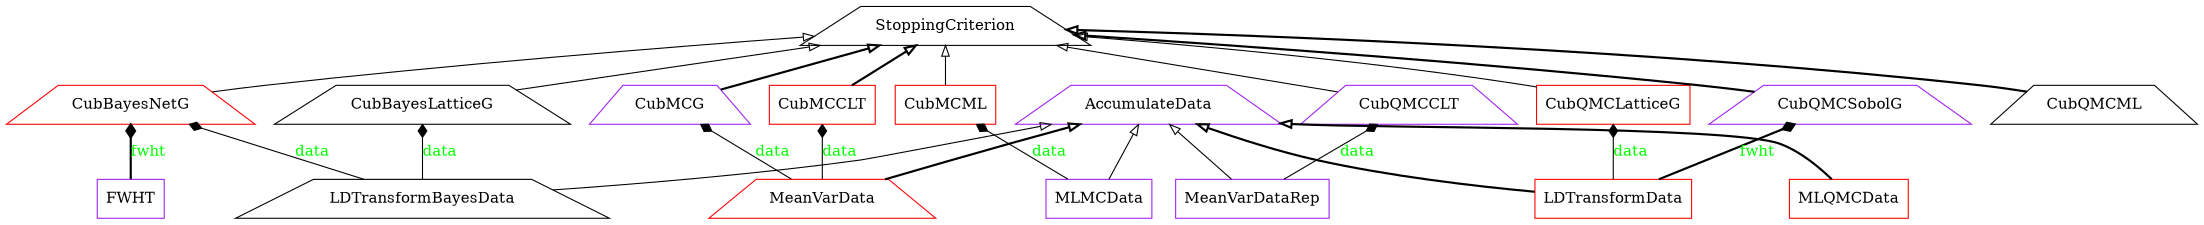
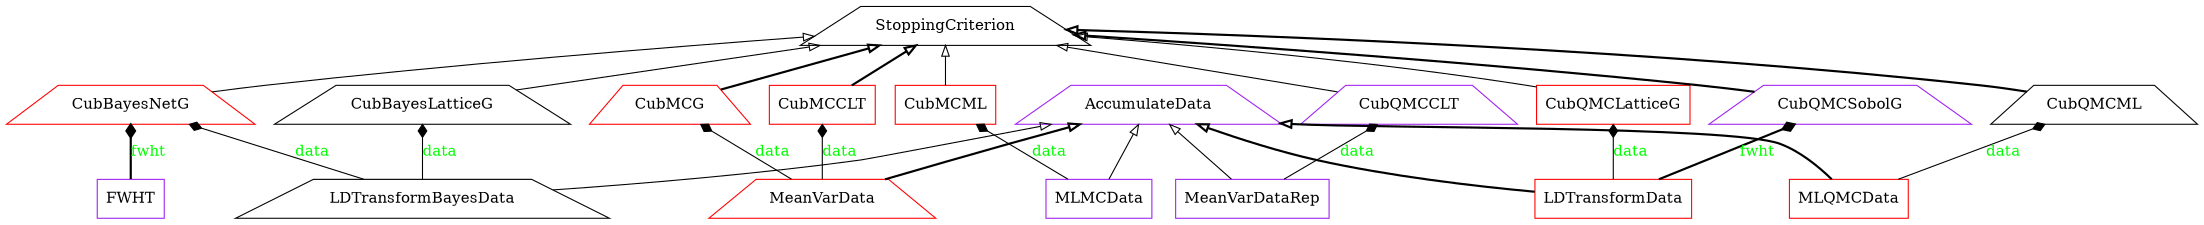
  digraph {
    rankdir=BT
    node [color=red shape=trapezium]
    edge [arrowhead=empty arrowtail=none style=solid]
    n1 [color=purple label=AccumulateData]
    n2 [color=black label=CubBayesLatticeG]
    n3 [color=black label=StoppingCriterion]
    n4 [label=CubBayesNetG]
    n5 [label=CubMCCLT shape=box]
-   n6 [color=purple label=CubMCG]
+   n6 [label=CubMCG]
    n7 [label=CubMCML shape=box]
    n8 [color=purple label=CubQMCCLT]
    n9 [label=CubQMCLatticeG shape=box]
    n10 [color=black label=CubQMCML]
    n11 [color=purple label=CubQMCSobolG]
    n12 [color=purple label=FWHT shape=box]
    n13 [color=black label=LDTransformBayesData]
    n14 [label=LDTransformData shape=box]
    n15 [color=purple label=MLMCData shape=box]
    n16 [label=MLQMCData shape=box]
    n17 [label=MeanVarData]
    n18 [color=purple label=MeanVarDataRep shape=box]
    n2 -> n3
    n4 -> n3
    n5 -> n3 [style=bold]
    n6 -> n3 [style=bold]
    n7 -> n3
    n8 -> n3
    n9 -> n3
    n10 -> n3 [style=bold]
    n11 -> n3 [style=bold]
    n12 -> n4 [arrowhead=diamond fontcolor=green label=fwht style=bold]
    n13 -> n1
    n13 -> n2 [arrowhead=diamond fontcolor=green label=data]
    n13 -> n4 [arrowhead=diamond fontcolor=green label=data]
    n14 -> n1 [style=bold]
    n14 -> n9 [arrowhead=diamond fontcolor=green label=data]
    n14 -> n11 [arrowhead=diamond fontcolor=green label=fwht style=bold]
    n15 -> n1
    n15 -> n7 [arrowhead=diamond fontcolor=green label=data]
    n16 -> n1 [style=bold]
+   n16 -> n10 [arrowhead=diamond fontcolor=green label=data]
    n17 -> n1 [style=bold]
    n17 -> n5 [arrowhead=diamond fontcolor=green label=data]
    n17 -> n6 [arrowhead=diamond fontcolor=green label=data]
    n18 -> n1
    n18 -> n8 [arrowhead=diamond fontcolor=green label=data]
  }
